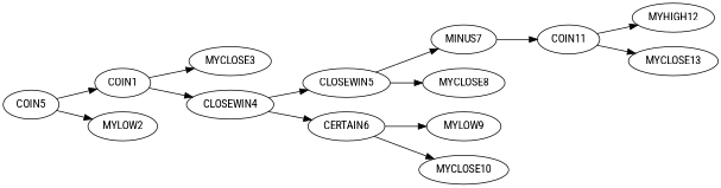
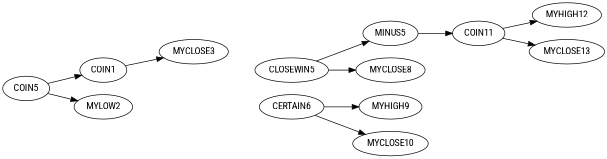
  digraph {
    fontname="Roboto Condensed"
    rankdir=LR
    node [fontname="Roboto Condensed"]
    edge [fontname="Roboto Condensed"]
    n1 [label=COIN5]
    COIN1
    MYLOW2
    MYCLOSE3
-   CLOSEWIN4
    CLOSEWIN5
    CERTAIN6
-   MINUS7
+   MINUS7 [label=MINUS5]
    MYCLOSE8
-   MYLOW9
+   MYLOW9 [label=MYHIGH9]
    MYCLOSE10
    COIN11
    MYHIGH12
    MYCLOSE13
    n1 -> COIN1
    n1 -> MYLOW2
    COIN1 -> MYCLOSE3
-   COIN1 -> CLOSEWIN4
-   CLOSEWIN4 -> CLOSEWIN5
-   CLOSEWIN4 -> CERTAIN6
    CLOSEWIN5 -> MINUS7
    CLOSEWIN5 -> MYCLOSE8
    CERTAIN6 -> MYLOW9
    CERTAIN6 -> MYCLOSE10
    MINUS7 -> COIN11
    COIN11 -> MYHIGH12
    COIN11 -> MYCLOSE13
  }
